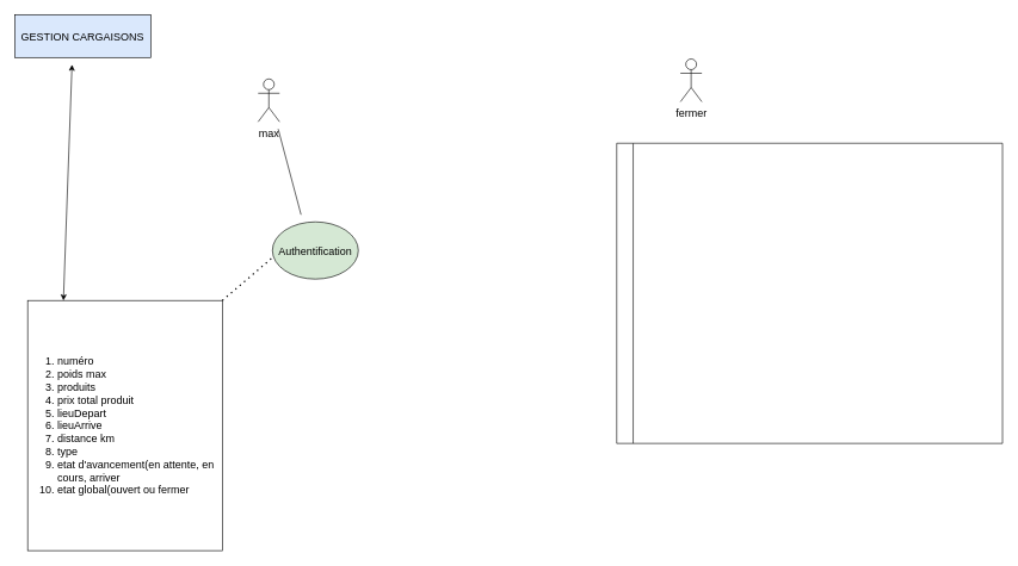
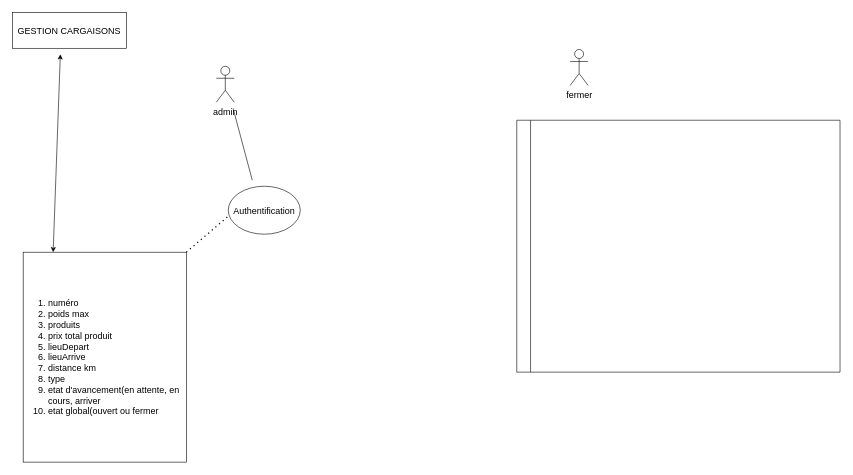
  <mxCell id="0" />
  <mxCell id="1" parent="0" />
- <mxCell id="2" value="&lt;font style=&quot;font-size: 15px;&quot;&gt;GESTION CARGAISONS&lt;/font&gt;" style="rounded=0;whiteSpace=wrap;html=1;fillColor=#dae8fc;" vertex="1" parent="1"><mxGeometry x="20" y="20" width="190" height="60" as="geometry" /></mxCell>
+ <mxCell id="2" value="&lt;font style=&quot;font-size: 15px;&quot;&gt;GESTION CARGAISONS&lt;/font&gt;" style="rounded=0;whiteSpace=wrap;html=1;" vertex="1" parent="1"><mxGeometry x="20" y="20" width="190" height="60" as="geometry" /></mxCell>
  <mxCell id="3" value="" style="endArrow=classic;startArrow=classic;html=1;fontSize=15;" edge="1" parent="1"><mxGeometry width="50" height="50" relative="1" as="geometry"><mxPoint x="88" y="420" as="sourcePoint" /><mxPoint x="100" y="90" as="targetPoint" /></mxGeometry></mxCell>
  <mxCell id="4" value="&lt;ol&gt;&lt;li&gt;numéro&lt;/li&gt;&lt;li&gt;poids max&lt;/li&gt;&lt;li&gt;produits&lt;/li&gt;&lt;li&gt;prix total produit&lt;/li&gt;&lt;li&gt;lieuDepart&lt;/li&gt;&lt;li&gt;lieuArrive&lt;/li&gt;&lt;li&gt;distance km&lt;/li&gt;&lt;li&gt;type&lt;/li&gt;&lt;li&gt;etat d'avancement(en attente, en cours, arriver&lt;/li&gt;&lt;li&gt;etat global(ouvert ou fermer&lt;/li&gt;&lt;/ol&gt;" style="rounded=0;whiteSpace=wrap;html=1;fontSize=15;align=left;" vertex="1" parent="1"><mxGeometry x="38" y="420" width="272" height="350" as="geometry" /></mxCell>
- <mxCell id="5" value="Authentification" style="ellipse;whiteSpace=wrap;html=1;fontSize=15;fillColor=#d5e8d4;" vertex="1" parent="1"><mxGeometry x="380" width="120" height="80" as="geometry" y="310" /></mxCell>
+ <mxCell id="5" value="Authentification" style="ellipse;whiteSpace=wrap;html=1;fontSize=15;" vertex="1" parent="1"><mxGeometry x="380" width="120" height="80" as="geometry" y="310" /></mxCell>
  <mxCell id="6" value="" style="endArrow=none;dashed=1;html=1;dashPattern=1 3;strokeWidth=2;fontSize=15;exitX=1;exitY=0;exitDx=0;exitDy=0;" edge="1" parent="1" source="4"><mxGeometry width="50" height="50" relative="1" as="geometry"><mxPoint x="330" y="410" as="sourcePoint" /><mxPoint x="380" y="360" as="targetPoint" /></mxGeometry></mxCell>
- <mxCell id="7" value="max" style="shape=umlActor;verticalLabelPosition=bottom;verticalAlign=top;html=1;outlineConnect=0;fontSize=15;" vertex="1" parent="1"><mxGeometry x="360" y="110" width="30" height="60" as="geometry" /></mxCell>
+ <mxCell id="7" value="admin" style="shape=umlActor;verticalLabelPosition=bottom;verticalAlign=top;html=1;outlineConnect=0;fontSize=15;" vertex="1" parent="1"><mxGeometry x="360" y="110" width="30" height="60" as="geometry" /></mxCell>
  <mxCell id="8" value="" style="endArrow=none;html=1;fontSize=15;" edge="1" parent="1"><mxGeometry width="50" height="50" relative="1" as="geometry"><mxPoint x="420" y="300" as="sourcePoint" /><mxPoint x="388" y="180" as="targetPoint" /></mxGeometry></mxCell>
  <mxCell id="9" value="fermer" style="shape=umlActor;verticalLabelPosition=bottom;verticalAlign=top;html=1;outlineConnect=0;fontSize=15;" vertex="1" parent="1"><mxGeometry x="950" y="82" width="30" height="60" as="geometry" /></mxCell>
  <mxCell id="10" value="" style="swimlane;horizontal=0;whiteSpace=wrap;html=1;fontSize=15;" vertex="1" parent="1"><mxGeometry x="861" y="200" width="539" height="420" as="geometry" /></mxCell>
